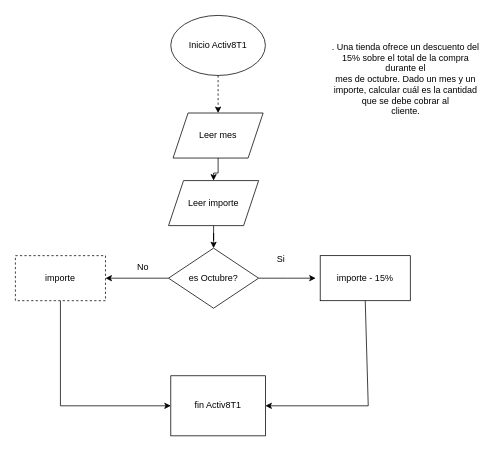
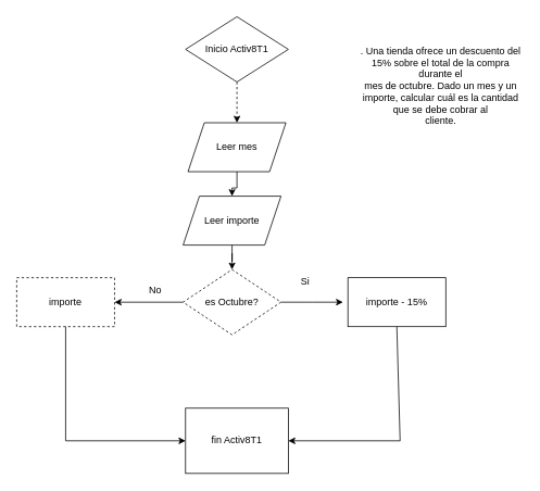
  <mxCell id="0" />
  <mxCell id="1" parent="0" />
  <mxCell id="2" style="edgeStyle=orthogonalEdgeStyle;rounded=0;orthogonalLoop=1;jettySize=auto;html=1;dashed=1;" edge="1" parent="1" source="3" target="5"><mxGeometry relative="1" as="geometry" /></mxCell>
- <mxCell id="3" value="Inicio Activ8T1" style="ellipse;whiteSpace=wrap;html=1;" vertex="1" parent="1"><mxGeometry x="227" y="20" width="126" height="80" as="geometry" /></mxCell>
+ <mxCell id="3" value="Inicio Activ8T1" style="rhombus;whiteSpace=wrap;html=1;" vertex="1" parent="1"><mxGeometry x="227" y="20" width="126" height="80" as="geometry" /></mxCell>
  <mxCell id="4" style="edgeStyle=orthogonalEdgeStyle;rounded=0;orthogonalLoop=1;jettySize=auto;html=1;entryX=0.5;entryY=0;entryDx=0;entryDy=0;" edge="1" parent="1" source="5" target="7"><mxGeometry relative="1" as="geometry" /></mxCell>
  <mxCell id="5" value="Leer mes" style="shape=parallelogram;perimeter=parallelogramPerimeter;whiteSpace=wrap;html=1;fixedSize=1;" vertex="1" parent="1"><mxGeometry x="230" y="150" width="120" height="60" as="geometry" /></mxCell>
  <mxCell id="6" style="edgeStyle=orthogonalEdgeStyle;rounded=0;orthogonalLoop=1;jettySize=auto;html=1;entryX=0.5;entryY=0;entryDx=0;entryDy=0;" edge="1" parent="1" source="7" target="10"><mxGeometry relative="1" as="geometry" /></mxCell>
  <mxCell id="7" value="Leer importe" style="shape=parallelogram;perimeter=parallelogramPerimeter;whiteSpace=wrap;html=1;fixedSize=1;" vertex="1" parent="1"><mxGeometry x="224" y="240" width="120" height="60" as="geometry" /></mxCell>
  <mxCell id="8" style="edgeStyle=orthogonalEdgeStyle;rounded=0;orthogonalLoop=1;jettySize=auto;html=1;entryX=1;entryY=0.5;entryDx=0;entryDy=0;" edge="1" parent="1" source="10" target="13"><mxGeometry relative="1" as="geometry" /></mxCell>
  <mxCell id="9" style="edgeStyle=orthogonalEdgeStyle;rounded=0;orthogonalLoop=1;jettySize=auto;html=1;" edge="1" parent="1" source="10"><mxGeometry relative="1" as="geometry"><mxPoint x="420" y="370" as="targetPoint" /></mxGeometry></mxCell>
- <mxCell id="10" value="es Octubre?" style="rhombus;whiteSpace=wrap;html=1;" vertex="1" parent="1"><mxGeometry x="224" y="330" width="120" height="80" as="geometry" /></mxCell>
+ <mxCell id="10" value="es Octubre?" style="rhombus;whiteSpace=wrap;html=1;dashed=1;" vertex="1" parent="1"><mxGeometry x="224" y="330" width="120" height="80" as="geometry" /></mxCell>
  <mxCell id="11" value="fin Activ8T1" style="whiteSpace=wrap;html=1;rounded=0;" vertex="1" parent="1"><mxGeometry x="227" y="500" width="126" height="80" as="geometry" /></mxCell>
  <mxCell id="12" value="importe - 15%" style="rounded=0;whiteSpace=wrap;html=1;" vertex="1" parent="1"><mxGeometry x="426" y="340" width="120" height="60" as="geometry" /></mxCell>
  <mxCell id="13" value="importe" style="rounded=0;whiteSpace=wrap;html=1;dashed=1;" vertex="1" parent="1"><mxGeometry x="20" y="340" width="120" height="60" as="geometry" /></mxCell>
  <mxCell id="14" value="No" style="text;html=1;strokeColor=none;fillColor=none;align=center;verticalAlign=middle;whiteSpace=wrap;rounded=0;" vertex="1" parent="1"><mxGeometry x="160" y="340" width="60" height="30" as="geometry" /></mxCell>
  <mxCell id="15" value="Si&lt;br&gt;" style="text;html=1;strokeColor=none;fillColor=none;align=center;verticalAlign=middle;whiteSpace=wrap;rounded=0;" vertex="1" parent="1"><mxGeometry x="344" y="330" width="60" height="30" as="geometry" /></mxCell>
  <mxCell id="16" value=". Una tienda ofrece un descuento del 15% sobre el total de la compra durante el &lt;br/&gt;mes de octubre. Dado un mes y un importe, calcular cuál es la cantidad que se debe cobrar al &lt;br/&gt;cliente." style="text;html=1;strokeColor=none;fillColor=none;align=center;verticalAlign=middle;whiteSpace=wrap;rounded=0;" vertex="1" parent="1"><mxGeometry x="440" y="60" width="200" height="90" as="geometry" /></mxCell>
  <mxCell id="17" value="" style="endArrow=classic;html=1;rounded=0;exitX=0.5;exitY=1;exitDx=0;exitDy=0;entryX=0;entryY=0.5;entryDx=0;entryDy=0;" edge="1" parent="1" source="13" target="11"><mxGeometry width="50" height="50" relative="1" as="geometry"><mxPoint x="80" y="530" as="sourcePoint" /><mxPoint x="130" y="480" as="targetPoint" /><Array as="points"><mxPoint x="80" y="540" /></Array></mxGeometry></mxCell>
  <mxCell id="18" value="" style="endArrow=classic;html=1;rounded=0;exitX=0.5;exitY=1;exitDx=0;exitDy=0;entryX=1;entryY=0.5;entryDx=0;entryDy=0;" edge="1" parent="1" source="12" target="11"><mxGeometry width="50" height="50" relative="1" as="geometry"><mxPoint x="340" y="350" as="sourcePoint" /><mxPoint x="390" y="300" as="targetPoint" /><Array as="points"><mxPoint x="490" y="540" /></Array></mxGeometry></mxCell>
